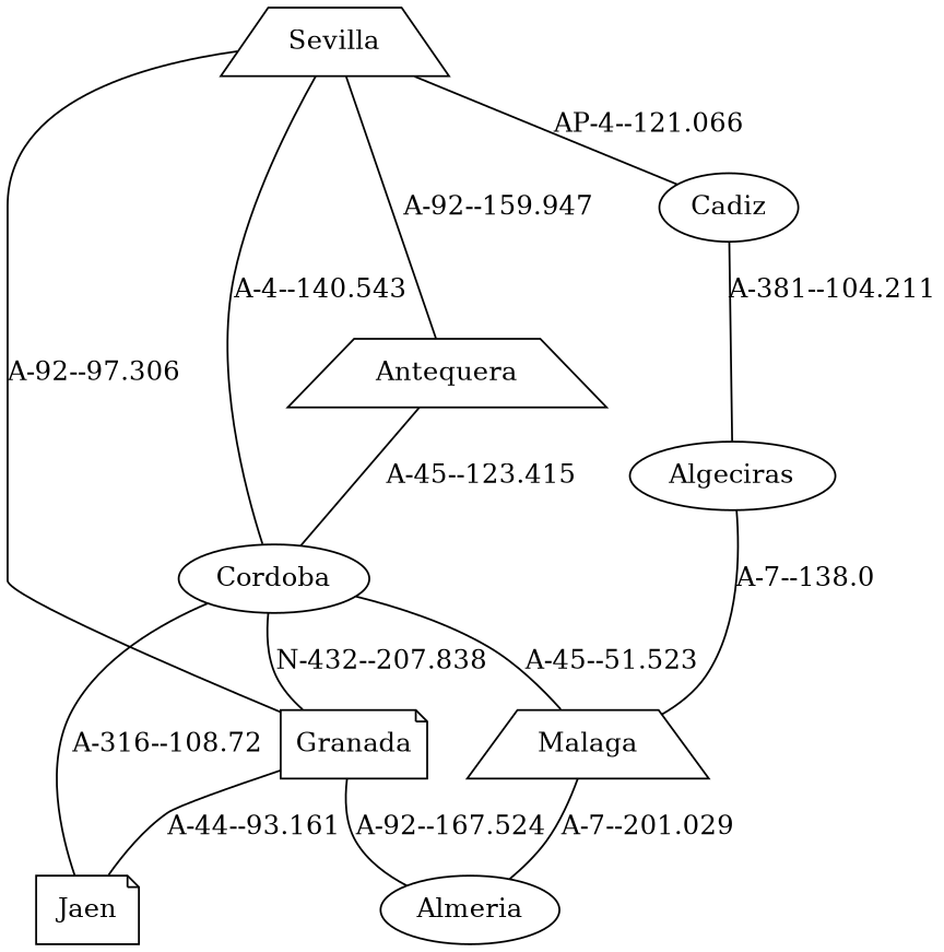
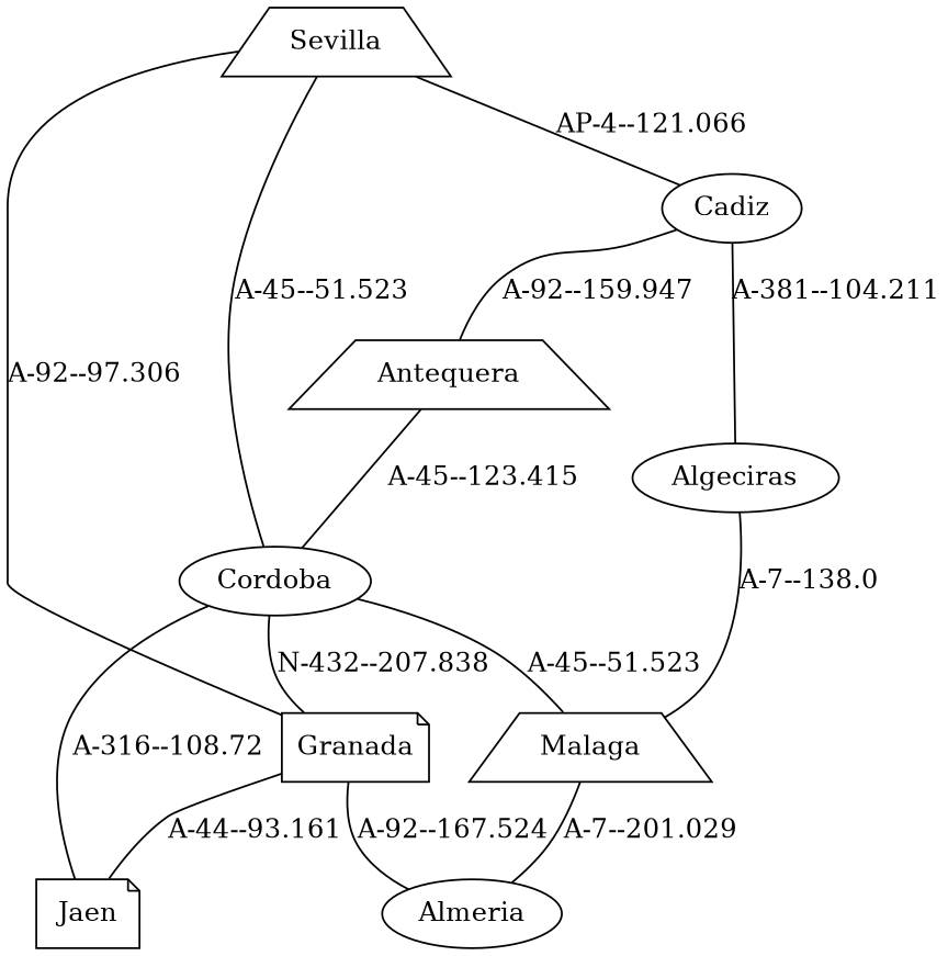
  strict graph {
    node [shape=ellipse]
    n1 [label=Sevilla shape=trapezium]
    n2 [label=Cadiz]
    n3 [label=Cordoba]
    n4 [label=Antequera shape=trapezium]
    n5 [label=Granada shape=note]
    n6 [label=Algeciras]
    n7 [label=Jaen shape=note]
    n8 [label=Malaga shape=trapezium]
    n9 [label=Almeria]
    n1 -- n2 [label="AP-4--121.066"]
-   n1 -- n3 [label="A-4--140.543"]
-   n1 -- n4 [label="A-92--159.947"]
+   n1 -- n3 [label="A-45--51.523"]
+   n2 -- n4 [label="A-92--159.947"]
    n1 -- n5 [label="A-92--97.306"]
    n2 -- n6 [label="A-381--104.211"]
    n3 -- n5 [label="N-432--207.838"]
    n3 -- n7 [label="A-316--108.72"]
    n3 -- n8 [label="A-45--51.523"]
    n4 -- n3 [label="A-45--123.415"]
    n5 -- n7 [label="A-44--93.161"]
    n5 -- n9 [label="A-92--167.524"]
    n6 -- n8 [label="A-7--138.0"]
    n8 -- n9 [label="A-7--201.029"]
  }
